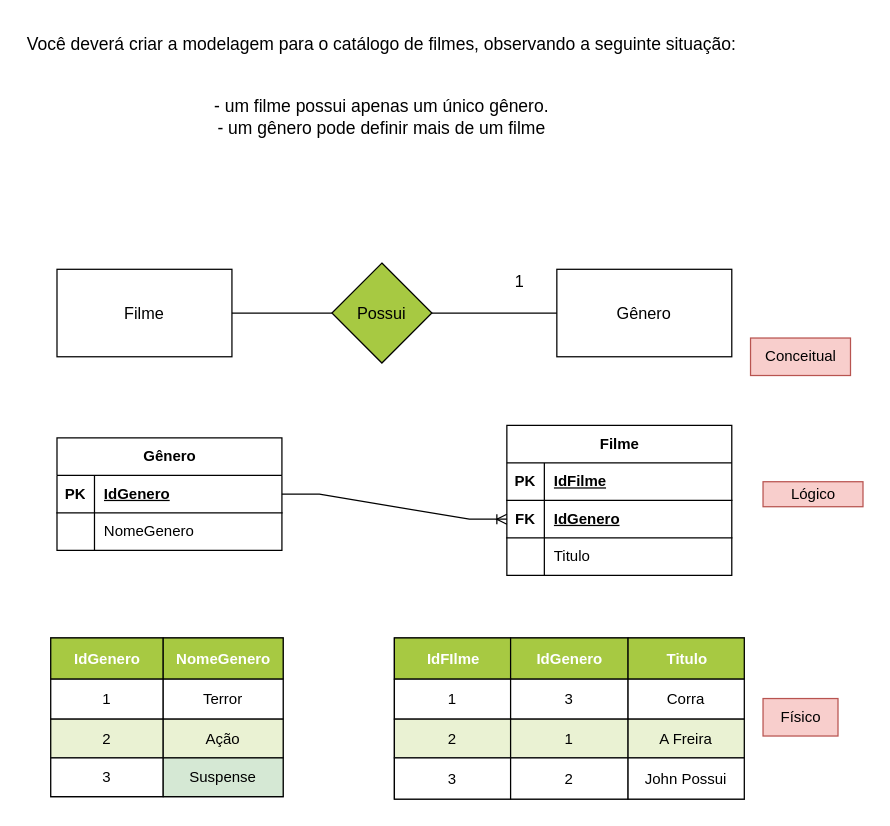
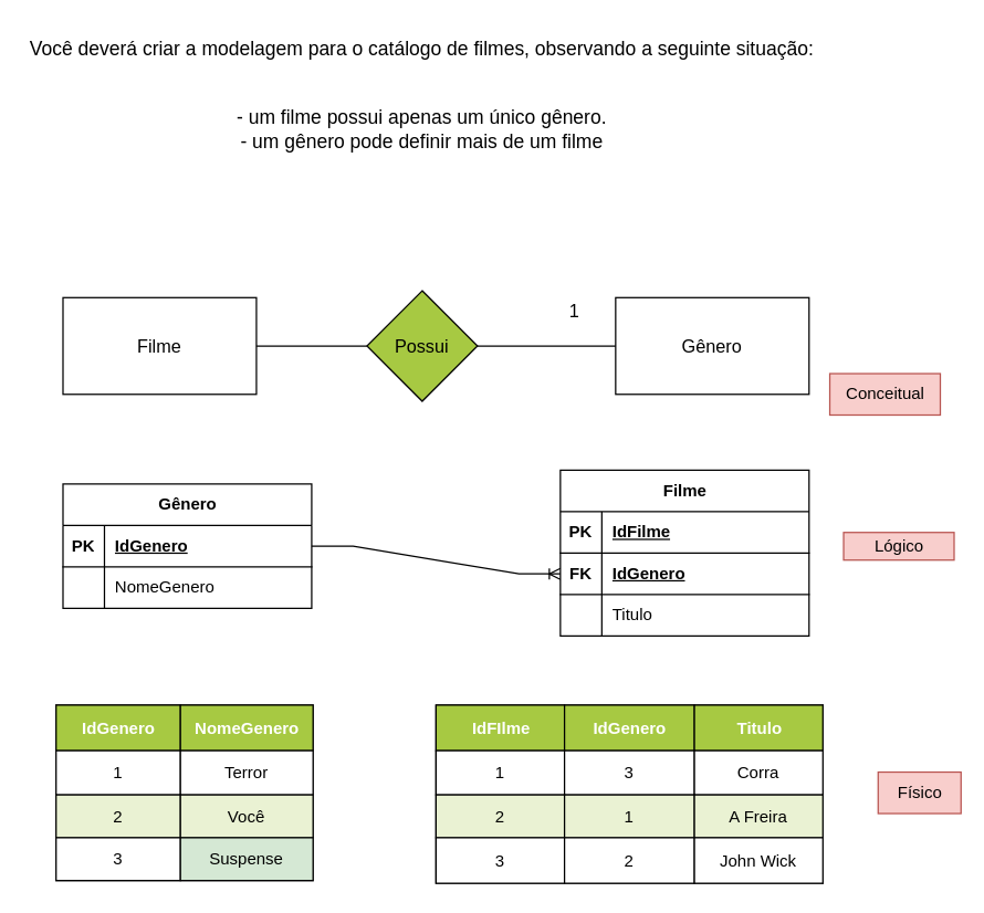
  <mxCell id="0" />
  <mxCell id="1" parent="0" />
  <mxCell id="2" value="Você deverá criar a modelagem para o catálogo de filmes, observando a seguinte situação:&#10;&#10;&#10;- um filme possui apenas um único gênero.&#10;- um gênero pode definir mais de um filme" style="text;whiteSpace=wrap;align=center;fontSize=14;" parent="1" vertex="1"><mxGeometry x="20" y="20" width="570" height="110" as="geometry" /></mxCell>
  <mxCell id="3" value="&lt;font style=&quot;font-size: 13px;&quot;&gt;Filme&lt;/font&gt;" style="rounded=0;whiteSpace=wrap;html=1;" parent="1" vertex="1"><mxGeometry x="45" y="215" width="140" height="70" as="geometry" /></mxCell>
  <mxCell id="4" value="&lt;font style=&quot;font-size: 13px;&quot;&gt;Gênero&lt;/font&gt;" style="rounded=0;whiteSpace=wrap;html=1;" parent="1" vertex="1"><mxGeometry x="445" y="215" width="140" height="70" as="geometry" /></mxCell>
  <mxCell id="5" style="edgeStyle=orthogonalEdgeStyle;rounded=0;orthogonalLoop=1;jettySize=auto;html=1;exitX=0;exitY=0.5;exitDx=0;exitDy=0;endArrow=none;endFill=0;" parent="1" source="7" target="3" edge="1"><mxGeometry relative="1" as="geometry" /></mxCell>
  <mxCell id="6" style="edgeStyle=orthogonalEdgeStyle;rounded=0;orthogonalLoop=1;jettySize=auto;html=1;entryX=0;entryY=0.5;entryDx=0;entryDy=0;endArrow=none;endFill=0;" parent="1" source="7" target="4" edge="1"><mxGeometry relative="1" as="geometry" /></mxCell>
  <mxCell id="7" value="&lt;font style=&quot;font-size: 13px;&quot;&gt;Possui&lt;/font&gt;" style="rhombus;whiteSpace=wrap;html=1;fillColor=#a7c942;" parent="1" vertex="1"><mxGeometry x="265" y="210" width="80" height="80" as="geometry" /></mxCell>
  <mxCell id="8" value="1" style="text;html=1;align=center;verticalAlign=middle;resizable=0;points=[];autosize=1;strokeColor=none;fillColor=none;fontSize=13;" parent="1" vertex="1"><mxGeometry x="400" y="210" width="30" height="30" as="geometry" /></mxCell>
  <mxCell id="9" value="Filme" style="shape=table;startSize=30;container=1;collapsible=1;childLayout=tableLayout;fixedRows=1;rowLines=0;fontStyle=1;align=center;resizeLast=1;html=1;swimlaneLine=1;" vertex="1" parent="1"><mxGeometry x="405" y="340" width="180" height="120" as="geometry" /></mxCell>
  <mxCell id="10" style="shape=tableRow;horizontal=0;startSize=0;swimlaneHead=0;swimlaneBody=0;fillColor=none;collapsible=0;dropTarget=0;points=[[0,0.5],[1,0.5]];portConstraint=eastwest;top=0;left=0;right=0;bottom=1;swimlaneLine=1;" vertex="1" parent="9"><mxGeometry y="30" width="180" height="30" as="geometry" /></mxCell>
  <mxCell id="11" value="PK" style="shape=partialRectangle;connectable=0;fillColor=none;top=0;left=0;bottom=0;right=0;fontStyle=1;overflow=hidden;whiteSpace=wrap;html=1;" vertex="1" parent="10"><mxGeometry width="30" height="30" as="geometry"><mxRectangle width="30" height="30" as="alternateBounds" /></mxGeometry></mxCell>
  <mxCell id="12" value="IdFilme" style="shape=partialRectangle;connectable=0;fillColor=none;top=0;left=0;bottom=0;right=0;align=left;spacingLeft=6;fontStyle=5;overflow=hidden;whiteSpace=wrap;html=1;" vertex="1" parent="10"><mxGeometry x="30" width="150" height="30" as="geometry"><mxRectangle width="150" height="30" as="alternateBounds" /></mxGeometry></mxCell>
  <mxCell id="13" value="" style="shape=tableRow;horizontal=0;startSize=0;swimlaneHead=0;swimlaneBody=0;fillColor=none;collapsible=0;dropTarget=0;points=[[0,0.5],[1,0.5]];portConstraint=eastwest;top=0;left=0;right=0;bottom=1;" vertex="1" parent="9"><mxGeometry y="60" width="180" height="30" as="geometry" /></mxCell>
  <mxCell id="14" value="FK" style="shape=partialRectangle;connectable=0;fillColor=none;top=0;left=0;bottom=0;right=0;fontStyle=1;overflow=hidden;whiteSpace=wrap;html=1;" vertex="1" parent="13"><mxGeometry width="30" height="30" as="geometry"><mxRectangle width="30" height="30" as="alternateBounds" /></mxGeometry></mxCell>
  <mxCell id="15" value="IdGenero" style="shape=partialRectangle;connectable=0;fillColor=none;top=0;left=0;bottom=0;right=0;align=left;spacingLeft=6;fontStyle=5;overflow=hidden;whiteSpace=wrap;html=1;" vertex="1" parent="13"><mxGeometry x="30" width="150" height="30" as="geometry"><mxRectangle width="150" height="30" as="alternateBounds" /></mxGeometry></mxCell>
  <mxCell id="16" value="" style="shape=tableRow;horizontal=0;startSize=0;swimlaneHead=0;swimlaneBody=0;fillColor=none;collapsible=0;dropTarget=0;points=[[0,0.5],[1,0.5]];portConstraint=eastwest;top=0;left=0;right=0;bottom=0;" vertex="1" parent="9"><mxGeometry y="90" width="180" height="30" as="geometry" /></mxCell>
  <mxCell id="17" value="" style="shape=partialRectangle;connectable=0;fillColor=none;top=0;left=0;bottom=0;right=0;editable=1;overflow=hidden;whiteSpace=wrap;html=1;" vertex="1" parent="16"><mxGeometry width="30" height="30" as="geometry"><mxRectangle width="30" height="30" as="alternateBounds" /></mxGeometry></mxCell>
  <mxCell id="18" value="Titulo" style="shape=partialRectangle;connectable=0;fillColor=none;top=0;left=0;bottom=0;right=0;align=left;spacingLeft=6;overflow=hidden;whiteSpace=wrap;html=1;" vertex="1" parent="16"><mxGeometry x="30" width="150" height="30" as="geometry"><mxRectangle width="150" height="30" as="alternateBounds" /></mxGeometry></mxCell>
  <mxCell id="19" value="Gênero" style="shape=table;startSize=30;container=1;collapsible=1;childLayout=tableLayout;fixedRows=1;rowLines=0;fontStyle=1;align=center;resizeLast=1;html=1;swimlaneLine=1;" vertex="1" parent="1"><mxGeometry x="45" y="350" width="180" height="90" as="geometry" /></mxCell>
  <mxCell id="20" value="" style="shape=tableRow;horizontal=0;startSize=0;swimlaneHead=0;swimlaneBody=0;fillColor=none;collapsible=0;dropTarget=0;points=[[0,0.5],[1,0.5]];portConstraint=eastwest;top=0;left=0;right=0;bottom=1;" vertex="1" parent="19"><mxGeometry y="30" width="180" height="30" as="geometry" /></mxCell>
  <mxCell id="21" value="PK" style="shape=partialRectangle;connectable=0;fillColor=none;top=0;left=0;bottom=0;right=0;fontStyle=1;overflow=hidden;whiteSpace=wrap;html=1;" vertex="1" parent="20"><mxGeometry width="30" height="30" as="geometry"><mxRectangle width="30" height="30" as="alternateBounds" /></mxGeometry></mxCell>
  <mxCell id="22" value="IdGenero" style="shape=partialRectangle;connectable=0;fillColor=none;top=0;left=0;bottom=0;right=0;align=left;spacingLeft=6;fontStyle=5;overflow=hidden;whiteSpace=wrap;html=1;" vertex="1" parent="20"><mxGeometry x="30" width="150" height="30" as="geometry"><mxRectangle width="150" height="30" as="alternateBounds" /></mxGeometry></mxCell>
  <mxCell id="23" value="" style="shape=tableRow;horizontal=0;startSize=0;swimlaneHead=0;swimlaneBody=0;fillColor=none;collapsible=0;dropTarget=0;points=[[0,0.5],[1,0.5]];portConstraint=eastwest;top=0;left=0;right=0;bottom=0;" vertex="1" parent="19"><mxGeometry y="60" width="180" height="30" as="geometry" /></mxCell>
  <mxCell id="24" value="" style="shape=partialRectangle;connectable=0;fillColor=none;top=0;left=0;bottom=0;right=0;editable=1;overflow=hidden;whiteSpace=wrap;html=1;" vertex="1" parent="23"><mxGeometry width="30" height="30" as="geometry"><mxRectangle width="30" height="30" as="alternateBounds" /></mxGeometry></mxCell>
  <mxCell id="25" value="NomeGenero" style="shape=partialRectangle;connectable=0;fillColor=none;top=0;left=0;bottom=0;right=0;align=left;spacingLeft=6;overflow=hidden;whiteSpace=wrap;html=1;" vertex="1" parent="23"><mxGeometry x="30" width="150" height="30" as="geometry"><mxRectangle width="150" height="30" as="alternateBounds" /></mxGeometry></mxCell>
  <mxCell id="26" value="" style="edgeStyle=entityRelationEdgeStyle;fontSize=12;html=1;endArrow=ERoneToMany;rounded=0;exitX=1;exitY=0.5;exitDx=0;exitDy=0;entryX=0;entryY=0.5;entryDx=0;entryDy=0;" edge="1" parent="1" source="20" target="13"><mxGeometry width="100" height="100" relative="1" as="geometry"><mxPoint x="270" y="430" as="sourcePoint" /><mxPoint x="360" y="360" as="targetPoint" /><Array as="points"><mxPoint x="320" y="480" /></Array></mxGeometry></mxCell>
  <mxCell id="27" value="Conceitual" style="text;html=1;align=center;verticalAlign=middle;resizable=0;points=[];autosize=1;strokeColor=#b85450;fillColor=#f8cecc;" vertex="1" parent="1"><mxGeometry x="600" y="270" width="80" height="30" as="geometry" /></mxCell>
  <mxCell id="28" value="Lógico" style="text;html=1;align=center;verticalAlign=middle;resizable=0;points=[];autosize=1;strokeColor=#b85450;fillColor=#f8cecc;" vertex="1" parent="1"><mxGeometry x="610" y="385" width="80" height="20" as="geometry" /></mxCell>
  <mxCell id="29" value="Assets" style="childLayout=tableLayout;recursiveResize=0;shadow=0;fillColor=#FFFFFF;" vertex="1" parent="1"><mxGeometry x="40" y="510" width="186" height="127" as="geometry" /></mxCell>
  <mxCell id="30" style="shape=tableRow;horizontal=0;startSize=0;swimlaneHead=0;swimlaneBody=0;top=0;left=0;bottom=0;right=0;dropTarget=0;collapsible=0;recursiveResize=0;expand=0;fontStyle=0;strokeColor=inherit;fillColor=#ffffff;" vertex="1" parent="29"><mxGeometry width="186" height="33" as="geometry" /></mxCell>
  <mxCell id="31" value="IdGenero" style="connectable=0;recursiveResize=0;strokeColor=inherit;fillColor=#A7C942;align=center;fontStyle=1;fontColor=#FFFFFF;html=1;" vertex="1" parent="30"><mxGeometry width="90" height="33" as="geometry"><mxRectangle width="90" height="33" as="alternateBounds" /></mxGeometry></mxCell>
  <mxCell id="32" value="NomeGenero" style="connectable=0;recursiveResize=0;strokeColor=inherit;fillColor=#A7C942;align=center;fontStyle=1;fontColor=#FFFFFF;html=1;" vertex="1" parent="30"><mxGeometry x="90" width="96" height="33" as="geometry"><mxRectangle width="96" height="33" as="alternateBounds" /></mxGeometry></mxCell>
  <mxCell id="33" value="" style="shape=tableRow;horizontal=0;startSize=0;swimlaneHead=0;swimlaneBody=0;top=0;left=0;bottom=0;right=0;dropTarget=0;collapsible=0;recursiveResize=0;expand=0;fontStyle=0;strokeColor=inherit;fillColor=#ffffff;" vertex="1" parent="29"><mxGeometry y="33" width="186" height="32" as="geometry" /></mxCell>
  <mxCell id="34" value="1" style="connectable=0;recursiveResize=0;strokeColor=inherit;fillColor=inherit;align=center;whiteSpace=wrap;html=1;" vertex="1" parent="33"><mxGeometry width="90" height="32" as="geometry"><mxRectangle width="90" height="32" as="alternateBounds" /></mxGeometry></mxCell>
  <mxCell id="35" value="Terror" style="connectable=0;recursiveResize=0;strokeColor=inherit;fillColor=inherit;align=center;whiteSpace=wrap;html=1;" vertex="1" parent="33"><mxGeometry x="90" width="96" height="32" as="geometry"><mxRectangle width="96" height="32" as="alternateBounds" /></mxGeometry></mxCell>
  <mxCell id="36" value="" style="shape=tableRow;horizontal=0;startSize=0;swimlaneHead=0;swimlaneBody=0;top=0;left=0;bottom=0;right=0;dropTarget=0;collapsible=0;recursiveResize=0;expand=0;fontStyle=1;strokeColor=inherit;fillColor=#EAF2D3;" vertex="1" parent="29"><mxGeometry y="65" width="186" height="31" as="geometry" /></mxCell>
  <mxCell id="37" value="2" style="connectable=0;recursiveResize=0;strokeColor=inherit;fillColor=inherit;whiteSpace=wrap;html=1;" vertex="1" parent="36"><mxGeometry width="90" height="31" as="geometry"><mxRectangle width="90" height="31" as="alternateBounds" /></mxGeometry></mxCell>
- <mxCell id="38" value="Ação" style="connectable=0;recursiveResize=0;strokeColor=inherit;fillColor=inherit;whiteSpace=wrap;html=1;" vertex="1" parent="36"><mxGeometry x="90" width="96" height="31" as="geometry"><mxRectangle width="96" height="31" as="alternateBounds" /></mxGeometry></mxCell>
+ <mxCell id="38" value="Você" style="connectable=0;recursiveResize=0;strokeColor=inherit;fillColor=inherit;whiteSpace=wrap;html=1;" vertex="1" parent="36"><mxGeometry x="90" width="96" height="31" as="geometry"><mxRectangle width="96" height="31" as="alternateBounds" /></mxGeometry></mxCell>
  <mxCell id="39" value="" style="shape=tableRow;horizontal=0;startSize=0;swimlaneHead=0;swimlaneBody=0;top=0;left=0;bottom=0;right=0;dropTarget=0;collapsible=0;recursiveResize=0;expand=0;fontStyle=1;strokeColor=inherit;fillColor=#EAF2D3;" vertex="1" parent="29"><mxGeometry y="96" width="186" height="31" as="geometry" /></mxCell>
  <mxCell id="40" value="3" style="connectable=0;recursiveResize=0;whiteSpace=wrap;html=1;" vertex="1" parent="39"><mxGeometry width="90" height="31" as="geometry"><mxRectangle width="90" height="31" as="alternateBounds" /></mxGeometry></mxCell>
  <mxCell id="41" value="Suspense" style="connectable=0;recursiveResize=0;whiteSpace=wrap;html=1;fillColor=#d5e8d4;" vertex="1" parent="39"><mxGeometry x="90" width="96" height="31" as="geometry"><mxRectangle width="96" height="31" as="alternateBounds" /></mxGeometry></mxCell>
  <mxCell id="42" value="Assets" style="childLayout=tableLayout;recursiveResize=0;shadow=0;" vertex="1" parent="1"><mxGeometry x="315" y="510" width="280" height="129" as="geometry" /></mxCell>
  <mxCell id="43" style="shape=tableRow;horizontal=0;startSize=0;swimlaneHead=0;swimlaneBody=0;top=0;left=0;bottom=0;right=0;dropTarget=0;collapsible=0;recursiveResize=0;expand=0;fontStyle=0;strokeColor=inherit;fillColor=#ffffff;" vertex="1" parent="42"><mxGeometry width="280" height="33" as="geometry" /></mxCell>
  <mxCell id="44" value="IdFIlme" style="connectable=0;recursiveResize=0;strokeColor=inherit;fillColor=#A7C942;align=center;fontStyle=1;fontColor=#FFFFFF;html=1;" vertex="1" parent="43"><mxGeometry width="93" height="33" as="geometry"><mxRectangle width="93" height="33" as="alternateBounds" /></mxGeometry></mxCell>
  <mxCell id="45" value="IdGenero" style="connectable=0;recursiveResize=0;strokeColor=inherit;fillColor=#A7C942;align=center;fontStyle=1;fontColor=#FFFFFF;html=1;" vertex="1" parent="43"><mxGeometry x="93" width="94" height="33" as="geometry"><mxRectangle width="94" height="33" as="alternateBounds" /></mxGeometry></mxCell>
  <mxCell id="46" value="Titulo" style="connectable=0;recursiveResize=0;strokeColor=inherit;fillColor=#A7C942;align=center;fontStyle=1;fontColor=#FFFFFF;html=1;" vertex="1" parent="43"><mxGeometry x="187" width="93" height="33" as="geometry"><mxRectangle width="93" height="33" as="alternateBounds" /></mxGeometry></mxCell>
  <mxCell id="47" value="" style="shape=tableRow;horizontal=0;startSize=0;swimlaneHead=0;swimlaneBody=0;top=0;left=0;bottom=0;right=0;dropTarget=0;collapsible=0;recursiveResize=0;expand=0;fontStyle=0;strokeColor=inherit;fillColor=#ffffff;" vertex="1" parent="42"><mxGeometry y="33" width="280" height="32" as="geometry" /></mxCell>
  <mxCell id="48" value="1" style="connectable=0;recursiveResize=0;strokeColor=inherit;fillColor=inherit;align=center;whiteSpace=wrap;html=1;" vertex="1" parent="47"><mxGeometry width="93" height="32" as="geometry"><mxRectangle width="93" height="32" as="alternateBounds" /></mxGeometry></mxCell>
  <mxCell id="49" value="3" style="connectable=0;recursiveResize=0;strokeColor=inherit;fillColor=inherit;align=center;whiteSpace=wrap;html=1;" vertex="1" parent="47"><mxGeometry x="93" width="94" height="32" as="geometry"><mxRectangle width="94" height="32" as="alternateBounds" /></mxGeometry></mxCell>
  <mxCell id="50" value="Corra" style="connectable=0;recursiveResize=0;strokeColor=inherit;fillColor=inherit;align=center;whiteSpace=wrap;html=1;" vertex="1" parent="47"><mxGeometry x="187" width="93" height="32" as="geometry"><mxRectangle width="93" height="32" as="alternateBounds" /></mxGeometry></mxCell>
  <mxCell id="51" value="" style="shape=tableRow;horizontal=0;startSize=0;swimlaneHead=0;swimlaneBody=0;top=0;left=0;bottom=0;right=0;dropTarget=0;collapsible=0;recursiveResize=0;expand=0;fontStyle=1;strokeColor=inherit;fillColor=#EAF2D3;" vertex="1" parent="42"><mxGeometry y="65" width="280" height="31" as="geometry" /></mxCell>
  <mxCell id="52" value="2" style="connectable=0;recursiveResize=0;strokeColor=inherit;fillColor=inherit;whiteSpace=wrap;html=1;" vertex="1" parent="51"><mxGeometry width="93" height="31" as="geometry"><mxRectangle width="93" height="31" as="alternateBounds" /></mxGeometry></mxCell>
  <mxCell id="53" value="1" style="connectable=0;recursiveResize=0;strokeColor=inherit;fillColor=inherit;whiteSpace=wrap;html=1;" vertex="1" parent="51"><mxGeometry x="93" width="94" height="31" as="geometry"><mxRectangle width="94" height="31" as="alternateBounds" /></mxGeometry></mxCell>
  <mxCell id="54" value="A Freira" style="connectable=0;recursiveResize=0;strokeColor=inherit;fillColor=inherit;whiteSpace=wrap;html=1;" vertex="1" parent="51"><mxGeometry x="187" width="93" height="31" as="geometry"><mxRectangle width="93" height="31" as="alternateBounds" /></mxGeometry></mxCell>
  <mxCell id="55" value="" style="shape=tableRow;horizontal=0;startSize=0;swimlaneHead=0;swimlaneBody=0;top=0;left=0;bottom=0;right=0;dropTarget=0;collapsible=0;recursiveResize=0;expand=0;fontStyle=0;strokeColor=inherit;fillColor=#ffffff;" vertex="1" parent="42"><mxGeometry y="96" width="280" height="33" as="geometry" /></mxCell>
  <mxCell id="56" value="3" style="connectable=0;recursiveResize=0;strokeColor=inherit;fillColor=inherit;fontStyle=0;align=center;whiteSpace=wrap;html=1;" vertex="1" parent="55"><mxGeometry width="93" height="33" as="geometry"><mxRectangle width="93" height="33" as="alternateBounds" /></mxGeometry></mxCell>
  <mxCell id="57" value="2" style="connectable=0;recursiveResize=0;strokeColor=inherit;fillColor=inherit;fontStyle=0;align=center;whiteSpace=wrap;html=1;" vertex="1" parent="55"><mxGeometry x="93" width="94" height="33" as="geometry"><mxRectangle width="94" height="33" as="alternateBounds" /></mxGeometry></mxCell>
- <mxCell id="58" value="John Possui" style="connectable=0;recursiveResize=0;strokeColor=inherit;fillColor=inherit;fontStyle=0;align=center;whiteSpace=wrap;html=1;" vertex="1" parent="55"><mxGeometry x="187" width="93" height="33" as="geometry"><mxRectangle width="93" height="33" as="alternateBounds" /></mxGeometry></mxCell>
- <mxCell id="59" value="Físico" style="text;html=1;align=center;verticalAlign=middle;resizable=0;points=[];autosize=1;strokeColor=#b85450;fillColor=#f8cecc;" vertex="1" parent="1"><mxGeometry x="610" y="558.5" width="60" height="30" as="geometry" /></mxCell>
+ <mxCell id="58" value="John Wick" style="connectable=0;recursiveResize=0;strokeColor=inherit;fillColor=inherit;fontStyle=0;align=center;whiteSpace=wrap;html=1;" vertex="1" parent="55"><mxGeometry x="187" width="93" height="33" as="geometry"><mxRectangle width="93" height="33" as="alternateBounds" /></mxGeometry></mxCell>
+ <mxCell id="59" value="Físico" style="text;html=1;align=center;verticalAlign=middle;resizable=0;points=[];autosize=1;strokeColor=#b85450;fillColor=#f8cecc;" vertex="1" parent="1"><mxGeometry x="635" y="558.5" width="60" height="30" as="geometry" /></mxCell>
